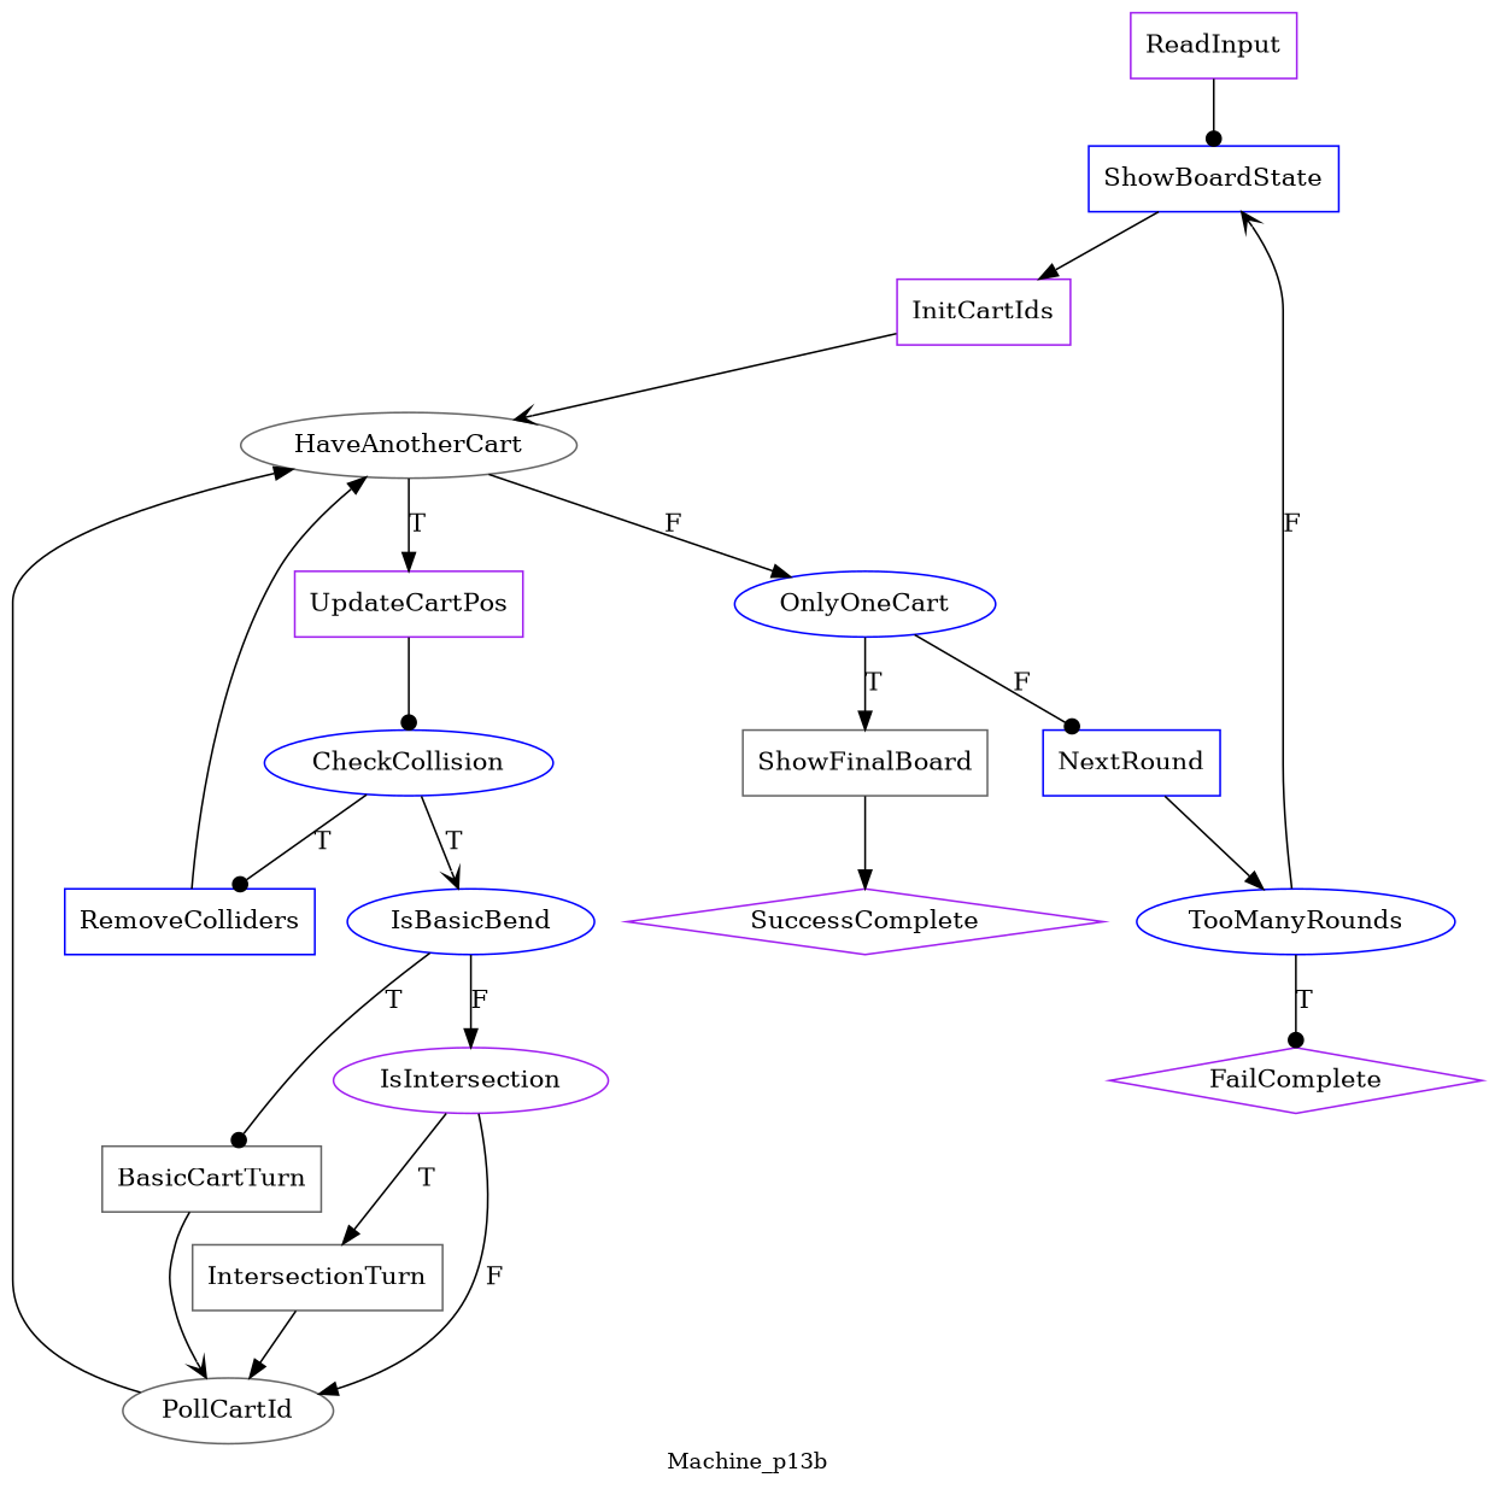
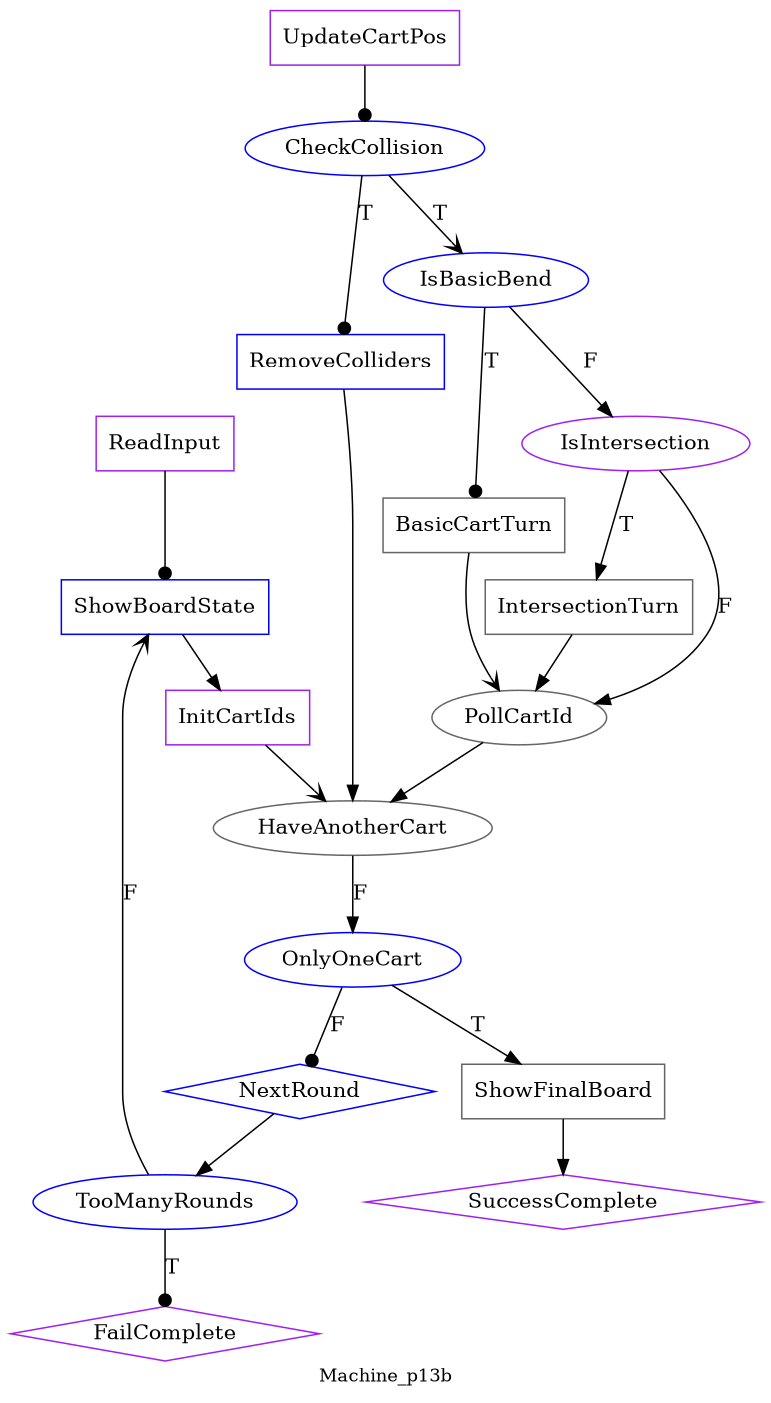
  digraph {
    fontname="DejaVu Serif"
    fontsize=12
    label=Machine_p13b
    node [color=blue fontname="DejaVu Serif" shape=box]
    edge [arrowhead=normal fontname="DejaVu Serif"]
    ReadInput [color=purple]
    ShowBoardState
    InitCartIds [color=purple]
    HaveAnotherCart [color=gray40 shape=ellipse]
    UpdateCartPos [color=purple]
    OnlyOneCart [shape=ellipse]
    CheckCollision [shape=ellipse]
    RemoveColliders
    IsBasicBend [shape=ellipse]
    BasicCartTurn [color=gray40]
    PollCartId [color=gray40 shape=ellipse]
    IntersectionTurn [color=gray40]
    TooManyRounds [shape=ellipse]
-   NextRound
+   NextRound [shape=diamond]
    FailComplete [color=purple shape=diamond]
    ShowFinalBoard [color=gray40]
    SuccessComplete [color=purple shape=diamond]
    IsIntersection [color=purple shape=ellipse]
    ReadInput -> ShowBoardState [arrowhead=dot]
    ShowBoardState -> InitCartIds
    InitCartIds -> HaveAnotherCart [arrowhead=vee]
-   HaveAnotherCart -> UpdateCartPos [label=T]
    HaveAnotherCart -> OnlyOneCart [label=F]
    UpdateCartPos -> CheckCollision [arrowhead=dot]
    OnlyOneCart -> NextRound [arrowhead=dot label=F]
    OnlyOneCart -> ShowFinalBoard [label=T]
    CheckCollision -> RemoveColliders [arrowhead=dot label=T]
    CheckCollision -> IsBasicBend [arrowhead=vee label=T]
    RemoveColliders -> HaveAnotherCart
    IsBasicBend -> BasicCartTurn [arrowhead=dot label=T]
    IsBasicBend -> IsIntersection [label=F]
    BasicCartTurn -> PollCartId [arrowhead=vee]
    PollCartId -> HaveAnotherCart
    IntersectionTurn -> PollCartId
    TooManyRounds -> ShowBoardState [arrowhead=vee label=F]
    TooManyRounds -> FailComplete [arrowhead=dot label=T]
    NextRound -> TooManyRounds
    ShowFinalBoard -> SuccessComplete
    IsIntersection -> PollCartId [label=F]
    IsIntersection -> IntersectionTurn [label=T]
  }
